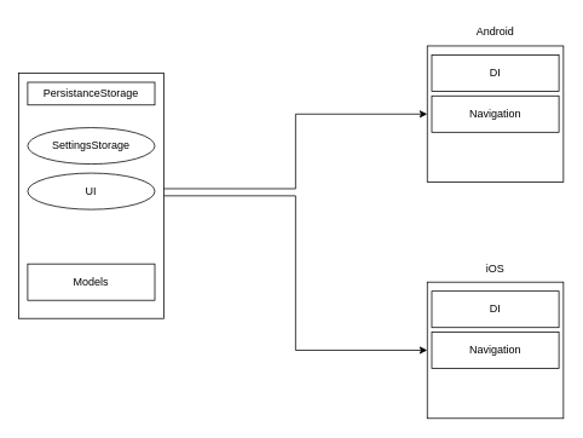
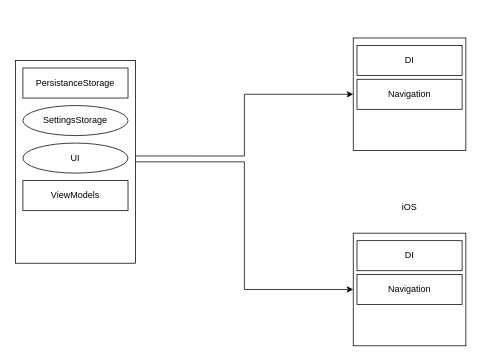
  <mxCell id="0" />
  <mxCell id="1" parent="0" />
  <mxCell id="2" value="" style="whiteSpace=wrap;html=1;" parent="1" vertex="1"><mxGeometry x="20" y="80" width="160" height="270" as="geometry" /></mxCell>
- <mxCell id="3" value="PersistanceStorage" style="rounded=0;whiteSpace=wrap;html=1;" parent="1" vertex="1"><mxGeometry x="30" y="90" width="140" height="25" as="geometry" /></mxCell>
+ <mxCell id="3" value="PersistanceStorage" style="rounded=0;whiteSpace=wrap;html=1;" parent="1" vertex="1"><mxGeometry x="30" y="90" width="140" height="40" as="geometry" /></mxCell>
  <mxCell id="4" value="SettingsStorage" style="ellipse;whiteSpace=wrap;html=1;" parent="1" vertex="1"><mxGeometry x="30" y="140" width="140" height="40" as="geometry" /></mxCell>
  <mxCell id="5" value="UI" style="ellipse;whiteSpace=wrap;html=1;" parent="1" vertex="1"><mxGeometry x="30" y="190" width="140" height="40" as="geometry" /></mxCell>
  <mxCell id="6" value="" style="whiteSpace=wrap;html=1;aspect=fixed;" parent="1" vertex="1"><mxGeometry x="470" y="310" width="150" height="150" as="geometry" /></mxCell>
- <mxCell id="7" value="iOS" style="text;html=1;align=center;verticalAlign=middle;whiteSpace=wrap;rounded=0;" parent="1" vertex="1"><mxGeometry x="495" y="280" width="100" height="30" as="geometry" /></mxCell>
+ <mxCell id="7" value="iOS" style="text;html=1;align=center;verticalAlign=middle;whiteSpace=wrap;rounded=0;" parent="1" vertex="1"><mxGeometry x="495" y="260" width="100" height="30" as="geometry" /></mxCell>
  <mxCell id="8" value="" style="whiteSpace=wrap;html=1;aspect=fixed;" parent="1" vertex="1"><mxGeometry x="470" y="50" width="150" height="150" as="geometry" /></mxCell>
- <mxCell id="9" value="Android" style="text;html=1;align=center;verticalAlign=middle;whiteSpace=wrap;rounded=0;" parent="1" vertex="1"><mxGeometry x="495" y="20" width="100" height="30" as="geometry" /></mxCell>
  <mxCell id="10" value="DI" style="rounded=0;whiteSpace=wrap;html=1;" parent="1" vertex="1"><mxGeometry x="475" y="320" width="140" height="40" as="geometry" /></mxCell>
  <mxCell id="11" value="DI" style="rounded=0;whiteSpace=wrap;html=1;" parent="1" vertex="1"><mxGeometry x="475" y="60" width="140" height="40" as="geometry" /></mxCell>
+ <mxCell id="12" value="ViewModels" style="rounded=0;whiteSpace=wrap;html=1;" vertex="1" parent="1"><mxGeometry x="30" y="240" width="140" height="40" as="geometry" /></mxCell>
  <mxCell id="13" value="Navigation" style="rounded=0;whiteSpace=wrap;html=1;" vertex="1" parent="1"><mxGeometry x="475" y="365" width="140" height="40" as="geometry" /></mxCell>
  <mxCell id="14" value="Navigation" style="rounded=0;whiteSpace=wrap;html=1;" vertex="1" parent="1"><mxGeometry x="475" y="105" width="140" height="40" as="geometry" /></mxCell>
  <mxCell id="15" value="" style="endArrow=classic;html=1;rounded=0;exitX=1;exitY=0.471;exitDx=0;exitDy=0;exitPerimeter=0;entryX=0;entryY=0.5;entryDx=0;entryDy=0;edgeStyle=orthogonalEdgeStyle;" edge="1" parent="1" source="2" target="8"><mxGeometry width="50" height="50" relative="1" as="geometry"><mxPoint x="350" y="320" as="sourcePoint" /><mxPoint x="400" y="270" as="targetPoint" /></mxGeometry></mxCell>
  <mxCell id="16" value="" style="endArrow=classic;html=1;rounded=0;exitX=1;exitY=0.5;exitDx=0;exitDy=0;entryX=0;entryY=0.5;entryDx=0;entryDy=0;edgeStyle=orthogonalEdgeStyle;" edge="1" parent="1" source="2" target="6"><mxGeometry width="50" height="50" relative="1" as="geometry"><mxPoint x="215" y="189" as="sourcePoint" /><mxPoint x="480" y="135" as="targetPoint" /></mxGeometry></mxCell>
- <mxCell id="17" value="Models" style="rounded=0;whiteSpace=wrap;html=1;" vertex="1" parent="1"><mxGeometry x="30" y="290" width="140" height="40" as="geometry" /></mxCell>
